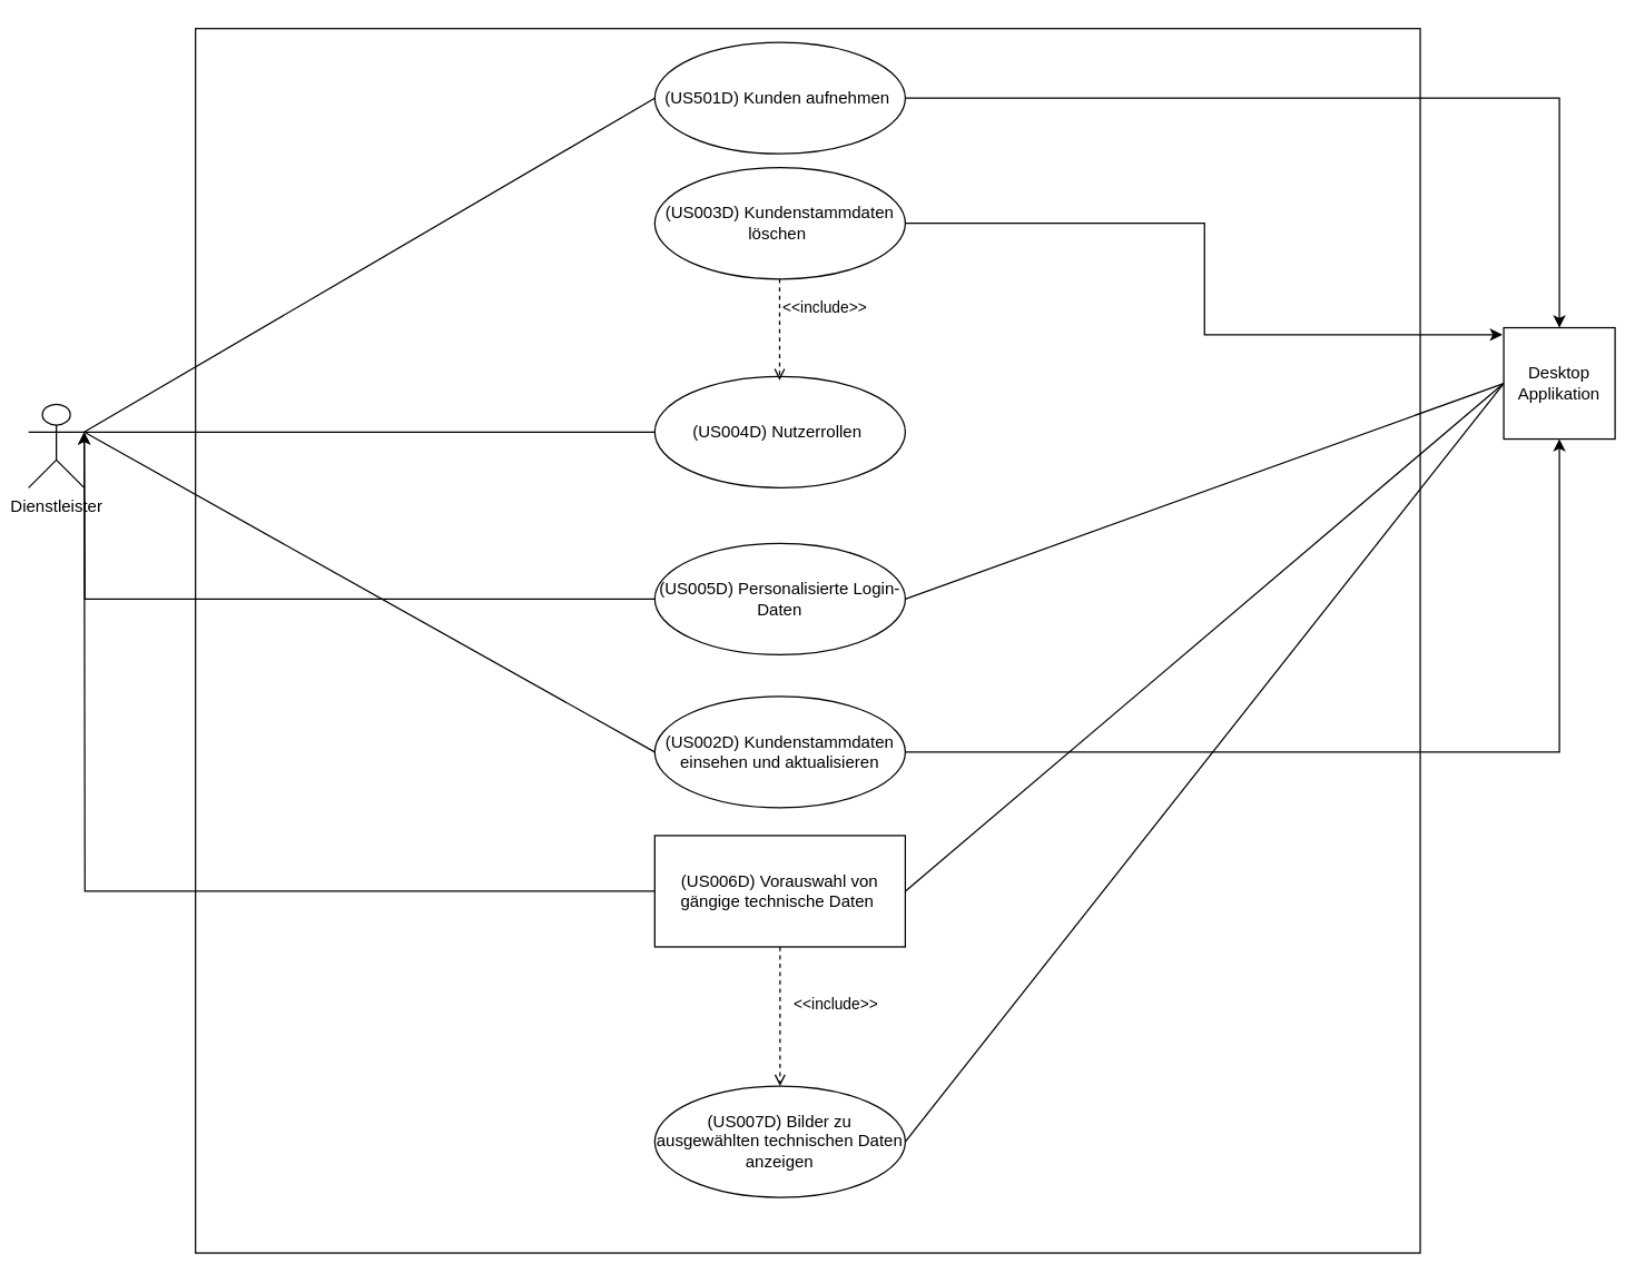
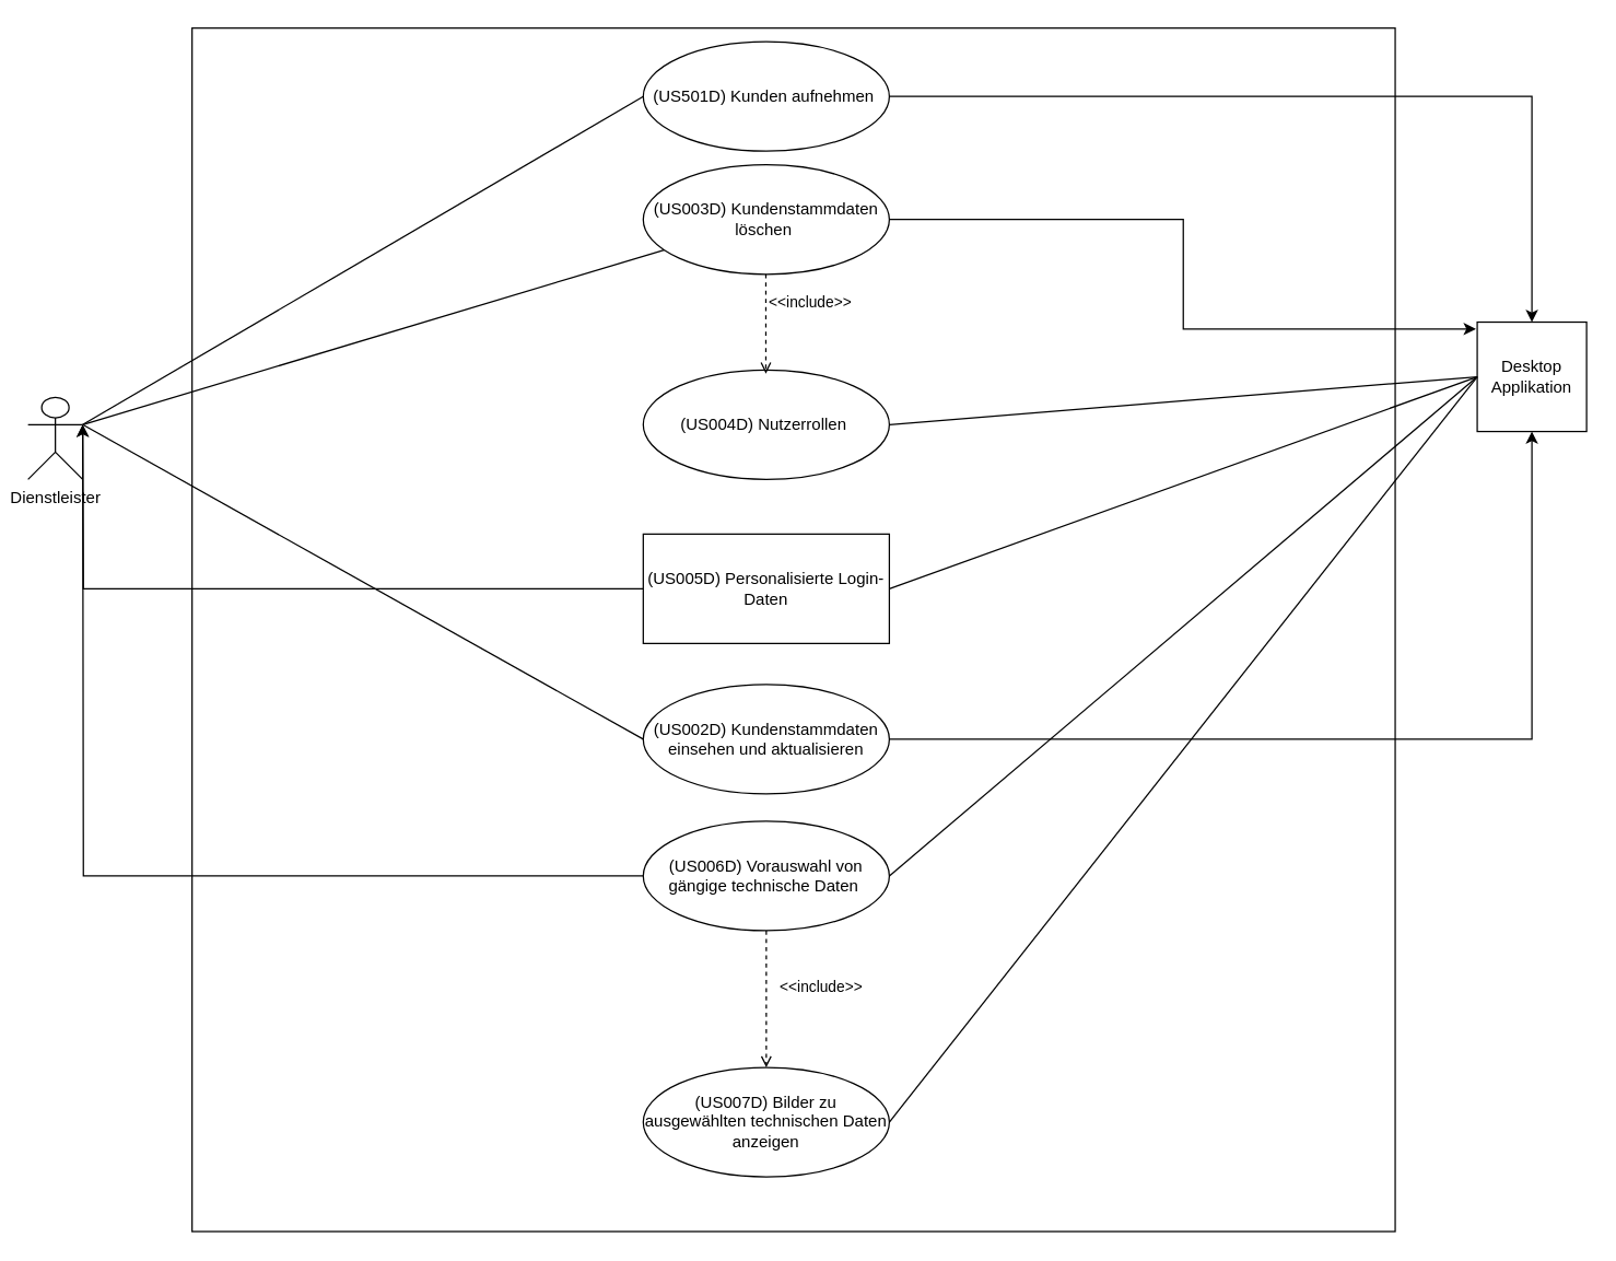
  <mxCell id="0" />
  <mxCell id="1" parent="0" />
  <mxCell id="2" value="" style="whiteSpace=wrap;html=1;aspect=fixed;comic=0;fillColor=#ffffff;" parent="1" vertex="1"><mxGeometry x="140" y="20" width="880" height="880" as="geometry" /></mxCell>
  <mxCell id="3" value="Dienstleister" style="shape=umlActor;verticalLabelPosition=bottom;labelBackgroundColor=#ffffff;verticalAlign=top;html=1;outlineConnect=0;comic=0;fillColor=#ffffff;" parent="1" vertex="1"><mxGeometry x="20" y="290" width="40" height="60" as="geometry" /></mxCell>
  <mxCell id="4" style="edgeStyle=orthogonalEdgeStyle;rounded=0;orthogonalLoop=1;jettySize=auto;html=1;entryX=0.5;entryY=0;entryDx=0;entryDy=0;" parent="1" source="5" target="10" edge="1"><mxGeometry relative="1" as="geometry" /></mxCell>
  <mxCell id="5" value="(US501D) Kunden aufnehmen&amp;nbsp;" style="ellipse;whiteSpace=wrap;html=1;comic=0;fillColor=#ffffff;" parent="1" vertex="1"><mxGeometry x="470" y="30" width="180" height="80" as="geometry" /></mxCell>
  <mxCell id="6" style="edgeStyle=orthogonalEdgeStyle;rounded=0;orthogonalLoop=1;jettySize=auto;html=1;entryX=0.5;entryY=1;entryDx=0;entryDy=0;" edge="1" parent="1" source="7" target="10"><mxGeometry relative="1" as="geometry" /></mxCell>
  <mxCell id="7" value="(US002D) Kundenstammdaten einsehen und aktualisieren" style="ellipse;whiteSpace=wrap;html=1;comic=0;fillColor=#ffffff;" parent="1" vertex="1"><mxGeometry x="470" y="500" width="180" height="80" as="geometry" /></mxCell>
  <mxCell id="8" style="edgeStyle=orthogonalEdgeStyle;rounded=0;orthogonalLoop=1;jettySize=auto;html=1;entryX=-0.012;entryY=0.063;entryDx=0;entryDy=0;entryPerimeter=0;" parent="1" source="9" target="10" edge="1"><mxGeometry relative="1" as="geometry" /></mxCell>
  <mxCell id="9" value="(US003D) Kundenstammdaten löschen&amp;nbsp;" style="ellipse;whiteSpace=wrap;html=1;comic=0;fillColor=#ffffff;" parent="1" vertex="1"><mxGeometry x="470" y="120" width="180" height="80" as="geometry" /></mxCell>
  <mxCell id="10" value="Desktop Applikation" style="whiteSpace=wrap;html=1;aspect=fixed;comic=0;fillColor=#ffffff;" parent="1" vertex="1"><mxGeometry x="1080" y="235" width="80" height="80" as="geometry" /></mxCell>
  <mxCell id="11" value="(US004D) Nutzerrollen&amp;nbsp;" style="ellipse;whiteSpace=wrap;html=1;comic=0;fillColor=#ffffff;" parent="1" vertex="1"><mxGeometry x="470" y="270" width="180" height="80" as="geometry" /></mxCell>
  <mxCell id="12" style="edgeStyle=orthogonalEdgeStyle;rounded=0;orthogonalLoop=1;jettySize=auto;html=1;" edge="1" parent="1" source="13"><mxGeometry relative="1" as="geometry"><mxPoint x="60" y="310" as="targetPoint" /></mxGeometry></mxCell>
- <mxCell id="13" value="(US005D) Personalisierte Login-Daten" style="ellipse;whiteSpace=wrap;html=1;comic=0;fillColor=#ffffff;" parent="1" vertex="1"><mxGeometry x="470" y="390" width="180" height="80" as="geometry" /></mxCell>
+ <mxCell id="13" value="(US005D) Personalisierte Login-Daten" style="whiteSpace=wrap;html=1;comic=0;fillColor=#ffffff;rounded=0;" parent="1" vertex="1"><mxGeometry x="470" y="390" width="180" height="80" as="geometry" /></mxCell>
  <mxCell id="14" style="edgeStyle=orthogonalEdgeStyle;rounded=0;orthogonalLoop=1;jettySize=auto;html=1;" edge="1" parent="1" source="15"><mxGeometry relative="1" as="geometry"><mxPoint x="60" y="310" as="targetPoint" /></mxGeometry></mxCell>
- <mxCell id="15" value="(US006D) Vorauswahl von gängige technische Daten&amp;nbsp;" style="whiteSpace=wrap;html=1;comic=0;fillColor=#ffffff;rounded=0;" parent="1" vertex="1"><mxGeometry x="470" y="600" width="180" height="80" as="geometry" /></mxCell>
+ <mxCell id="15" value="(US006D) Vorauswahl von gängige technische Daten&amp;nbsp;" style="ellipse;whiteSpace=wrap;html=1;comic=0;fillColor=#ffffff;" parent="1" vertex="1"><mxGeometry x="470" y="600" width="180" height="80" as="geometry" /></mxCell>
  <mxCell id="16" value="(US007D) Bilder zu ausgewählten technischen Daten anzeigen" style="ellipse;whiteSpace=wrap;html=1;comic=0;fillColor=#ffffff;" parent="1" vertex="1"><mxGeometry x="470" y="780" width="180" height="80" as="geometry" /></mxCell>
  <mxCell id="17" value="" style="endArrow=none;html=1;entryX=0;entryY=0.5;entryDx=0;entryDy=0;exitX=1;exitY=0.333;exitDx=0;exitDy=0;exitPerimeter=0;" parent="1" source="3" target="5" edge="1"><mxGeometry width="50" height="50" relative="1" as="geometry"><mxPoint x="60" y="300" as="sourcePoint" /><mxPoint x="110" y="210" as="targetPoint" /></mxGeometry></mxCell>
  <mxCell id="18" value="" style="endArrow=none;html=1;entryX=0;entryY=0.5;entryDx=0;entryDy=0;exitX=1;exitY=0.333;exitDx=0;exitDy=0;exitPerimeter=0;" parent="1" source="3" target="7" edge="1"><mxGeometry width="50" height="50" relative="1" as="geometry"><mxPoint x="69.565" y="300" as="sourcePoint" /><mxPoint x="200" y="100" as="targetPoint" /></mxGeometry></mxCell>
- <mxCell id="19" value="" style="endArrow=none;html=1;exitX=1;exitY=0.333;exitDx=0;exitDy=0;exitPerimeter=0;" parent="1" source="3" target="11" edge="1"><mxGeometry width="50" height="50" relative="1" as="geometry"><mxPoint x="79.565" y="310" as="sourcePoint" /><mxPoint x="200" y="190" as="targetPoint" /></mxGeometry></mxCell>
+ <mxCell id="19" value="" style="endArrow=none;html=1;exitX=1;exitY=0.333;exitDx=0;exitDy=0;exitPerimeter=0;" parent="1" source="3" target="9" edge="1"><mxGeometry width="50" height="50" relative="1" as="geometry"><mxPoint x="79.565" y="310" as="sourcePoint" /><mxPoint x="200" y="190" as="targetPoint" /></mxGeometry></mxCell>
+ <mxCell id="20" value="" style="endArrow=none;html=1;entryX=0;entryY=0.5;entryDx=0;entryDy=0;exitX=1;exitY=0.5;exitDx=0;exitDy=0;" parent="1" source="11" target="10" edge="1"><mxGeometry width="50" height="50" relative="1" as="geometry"><mxPoint x="911.065" y="342" as="sourcePoint" /><mxPoint x="1038.777" y="317.757" as="targetPoint" /></mxGeometry></mxCell>
  <mxCell id="21" value="" style="endArrow=none;html=1;entryX=0;entryY=0.5;entryDx=0;entryDy=0;exitX=1;exitY=0.5;exitDx=0;exitDy=0;" parent="1" source="13" target="10" edge="1"><mxGeometry width="50" height="50" relative="1" as="geometry"><mxPoint x="960" y="320" as="sourcePoint" /><mxPoint x="1077" y="300" as="targetPoint" /></mxGeometry></mxCell>
  <mxCell id="22" value="" style="endArrow=none;html=1;entryX=0;entryY=0.5;entryDx=0;entryDy=0;exitX=1;exitY=0.5;exitDx=0;exitDy=0;" parent="1" source="15" target="10" edge="1"><mxGeometry width="50" height="50" relative="1" as="geometry"><mxPoint x="970" y="330" as="sourcePoint" /><mxPoint x="1087" y="310" as="targetPoint" /></mxGeometry></mxCell>
  <mxCell id="23" value="" style="endArrow=none;html=1;entryX=0;entryY=0.5;entryDx=0;entryDy=0;exitX=1;exitY=0.5;exitDx=0;exitDy=0;" parent="1" source="16" target="10" edge="1"><mxGeometry width="50" height="50" relative="1" as="geometry"><mxPoint x="916.552" y="473.448" as="sourcePoint" /><mxPoint x="1090" y="300" as="targetPoint" /></mxGeometry></mxCell>
  <mxCell id="24" value="&amp;lt;&amp;lt;include&amp;gt;&amp;gt;" style="html=1;verticalAlign=bottom;labelBackgroundColor=none;endArrow=open;endFill=0;dashed=1;rounded=0;entryX=0.653;entryY=0.033;entryDx=0;entryDy=0;entryPerimeter=0;exitX=0.653;exitY=0.999;exitDx=0;exitDy=0;exitPerimeter=0;" edge="1" parent="1"><mxGeometry x="-0.173" y="32" width="160" relative="1" as="geometry"><mxPoint x="559.7" y="200" as="sourcePoint" /><mxPoint x="559.7" y="272.72" as="targetPoint" /><mxPoint as="offset" /></mxGeometry></mxCell>
  <mxCell id="25" value="&amp;lt;&amp;lt;include&amp;gt;&amp;gt;" style="html=1;verticalAlign=bottom;labelBackgroundColor=none;endArrow=open;endFill=0;dashed=1;rounded=0;exitX=0.5;exitY=1;exitDx=0;exitDy=0;entryX=0.5;entryY=0;entryDx=0;entryDy=0;" edge="1" parent="1" source="15" target="16"><mxGeometry y="40" width="160" relative="1" as="geometry"><mxPoint x="490" y="730" as="sourcePoint" /><mxPoint x="650" y="730" as="targetPoint" /><mxPoint as="offset" /></mxGeometry></mxCell>
